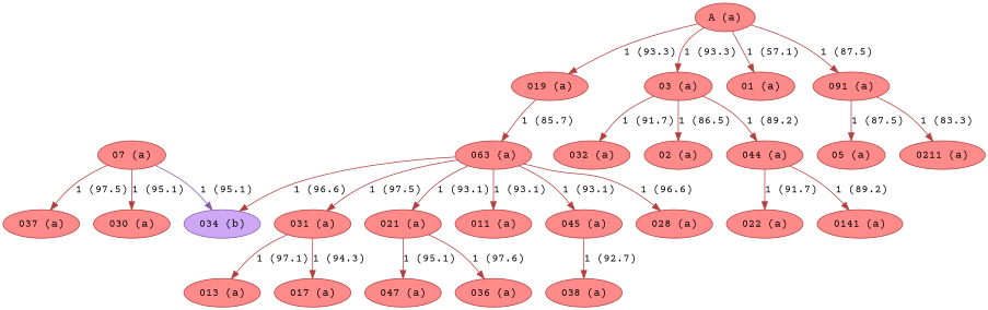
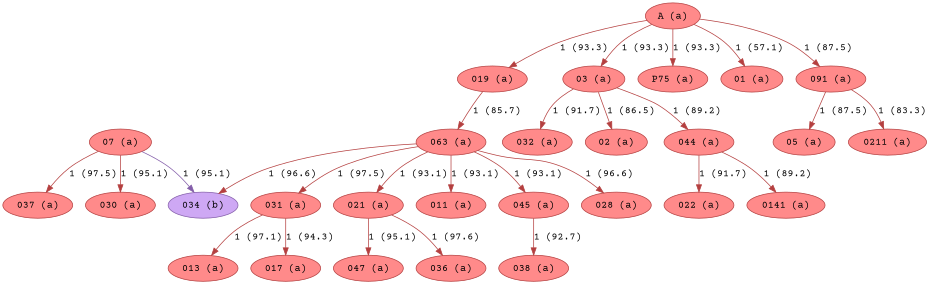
  strict digraph {
    fontname="Courier Prime"
    node [color="#b43f3f" fillcolor="#FF8A8A" fontname="Courier Prime" style=filled]
    edge [color="#b43f3f" fontname="Courier Prime"]
    "021 (a)"
    "036 (a)"
    "047 (a)"
    "07 (a)"
    "037 (a)"
    "030 (a)"
    "034 (b)" [color="#835da9" fillcolor="#CEA8F4"]
    "03 (a)"
    "032 (a)"
    "02 (a)"
    "044 (a)"
    "0141 (a)"
    "022 (a)"
    "A (a)"
+   "P75 (a)"
    "019 (a)"
    "01 (a)"
    "091 (a)"
    "063 (a)"
    "05 (a)"
    "0211 (a)"
    "011 (a)"
    "045 (a)"
    "028 (a)"
    "031 (a)"
    "038 (a)"
    "013 (a)"
    "017 (a)"
    "021 (a)" -> "036 (a)" [label="1 (97.6)"]
    "021 (a)" -> "047 (a)" [label="1 (95.1)"]
    "07 (a)" -> "037 (a)" [label="1 (97.5)"]
    "07 (a)" -> "030 (a)" [label="1 (95.1)"]
    "07 (a)" -> "034 (b)" [color="#835da9" label="1 (95.1)"]
    "03 (a)" -> "032 (a)" [label="1 (91.7)"]
    "03 (a)" -> "02 (a)" [label="1 (86.5)"]
    "03 (a)" -> "044 (a)" [label="1 (89.2)"]
    "044 (a)" -> "0141 (a)" [label="1 (89.2)"]
    "044 (a)" -> "022 (a)" [label="1 (91.7)"]
    "A (a)" -> "03 (a)" [label="1 (93.3)"]
+   "A (a)" -> "P75 (a)" [label="1 (93.3)"]
    "A (a)" -> "019 (a)" [label="1 (93.3)"]
    "A (a)" -> "01 (a)" [label="1 (57.1)"]
    "A (a)" -> "091 (a)" [label="1 (87.5)"]
    "019 (a)" -> "063 (a)" [label="1 (85.7)"]
    "091 (a)" -> "05 (a)" [label="1 (87.5)"]
    "091 (a)" -> "0211 (a)" [label="1 (83.3)"]
    "063 (a)" -> "021 (a)" [label="1 (93.1)"]
    "063 (a)" -> "034 (b)" [label="1 (96.6)"]
    "063 (a)" -> "011 (a)" [label="1 (93.1)"]
    "063 (a)" -> "045 (a)" [label="1 (93.1)"]
    "063 (a)" -> "028 (a)" [label="1 (96.6)"]
    "063 (a)" -> "031 (a)" [label="1 (97.5)"]
    "045 (a)" -> "038 (a)" [label="1 (92.7)"]
    "031 (a)" -> "013 (a)" [label="1 (97.1)"]
    "031 (a)" -> "017 (a)" [label="1 (94.3)"]
  }
